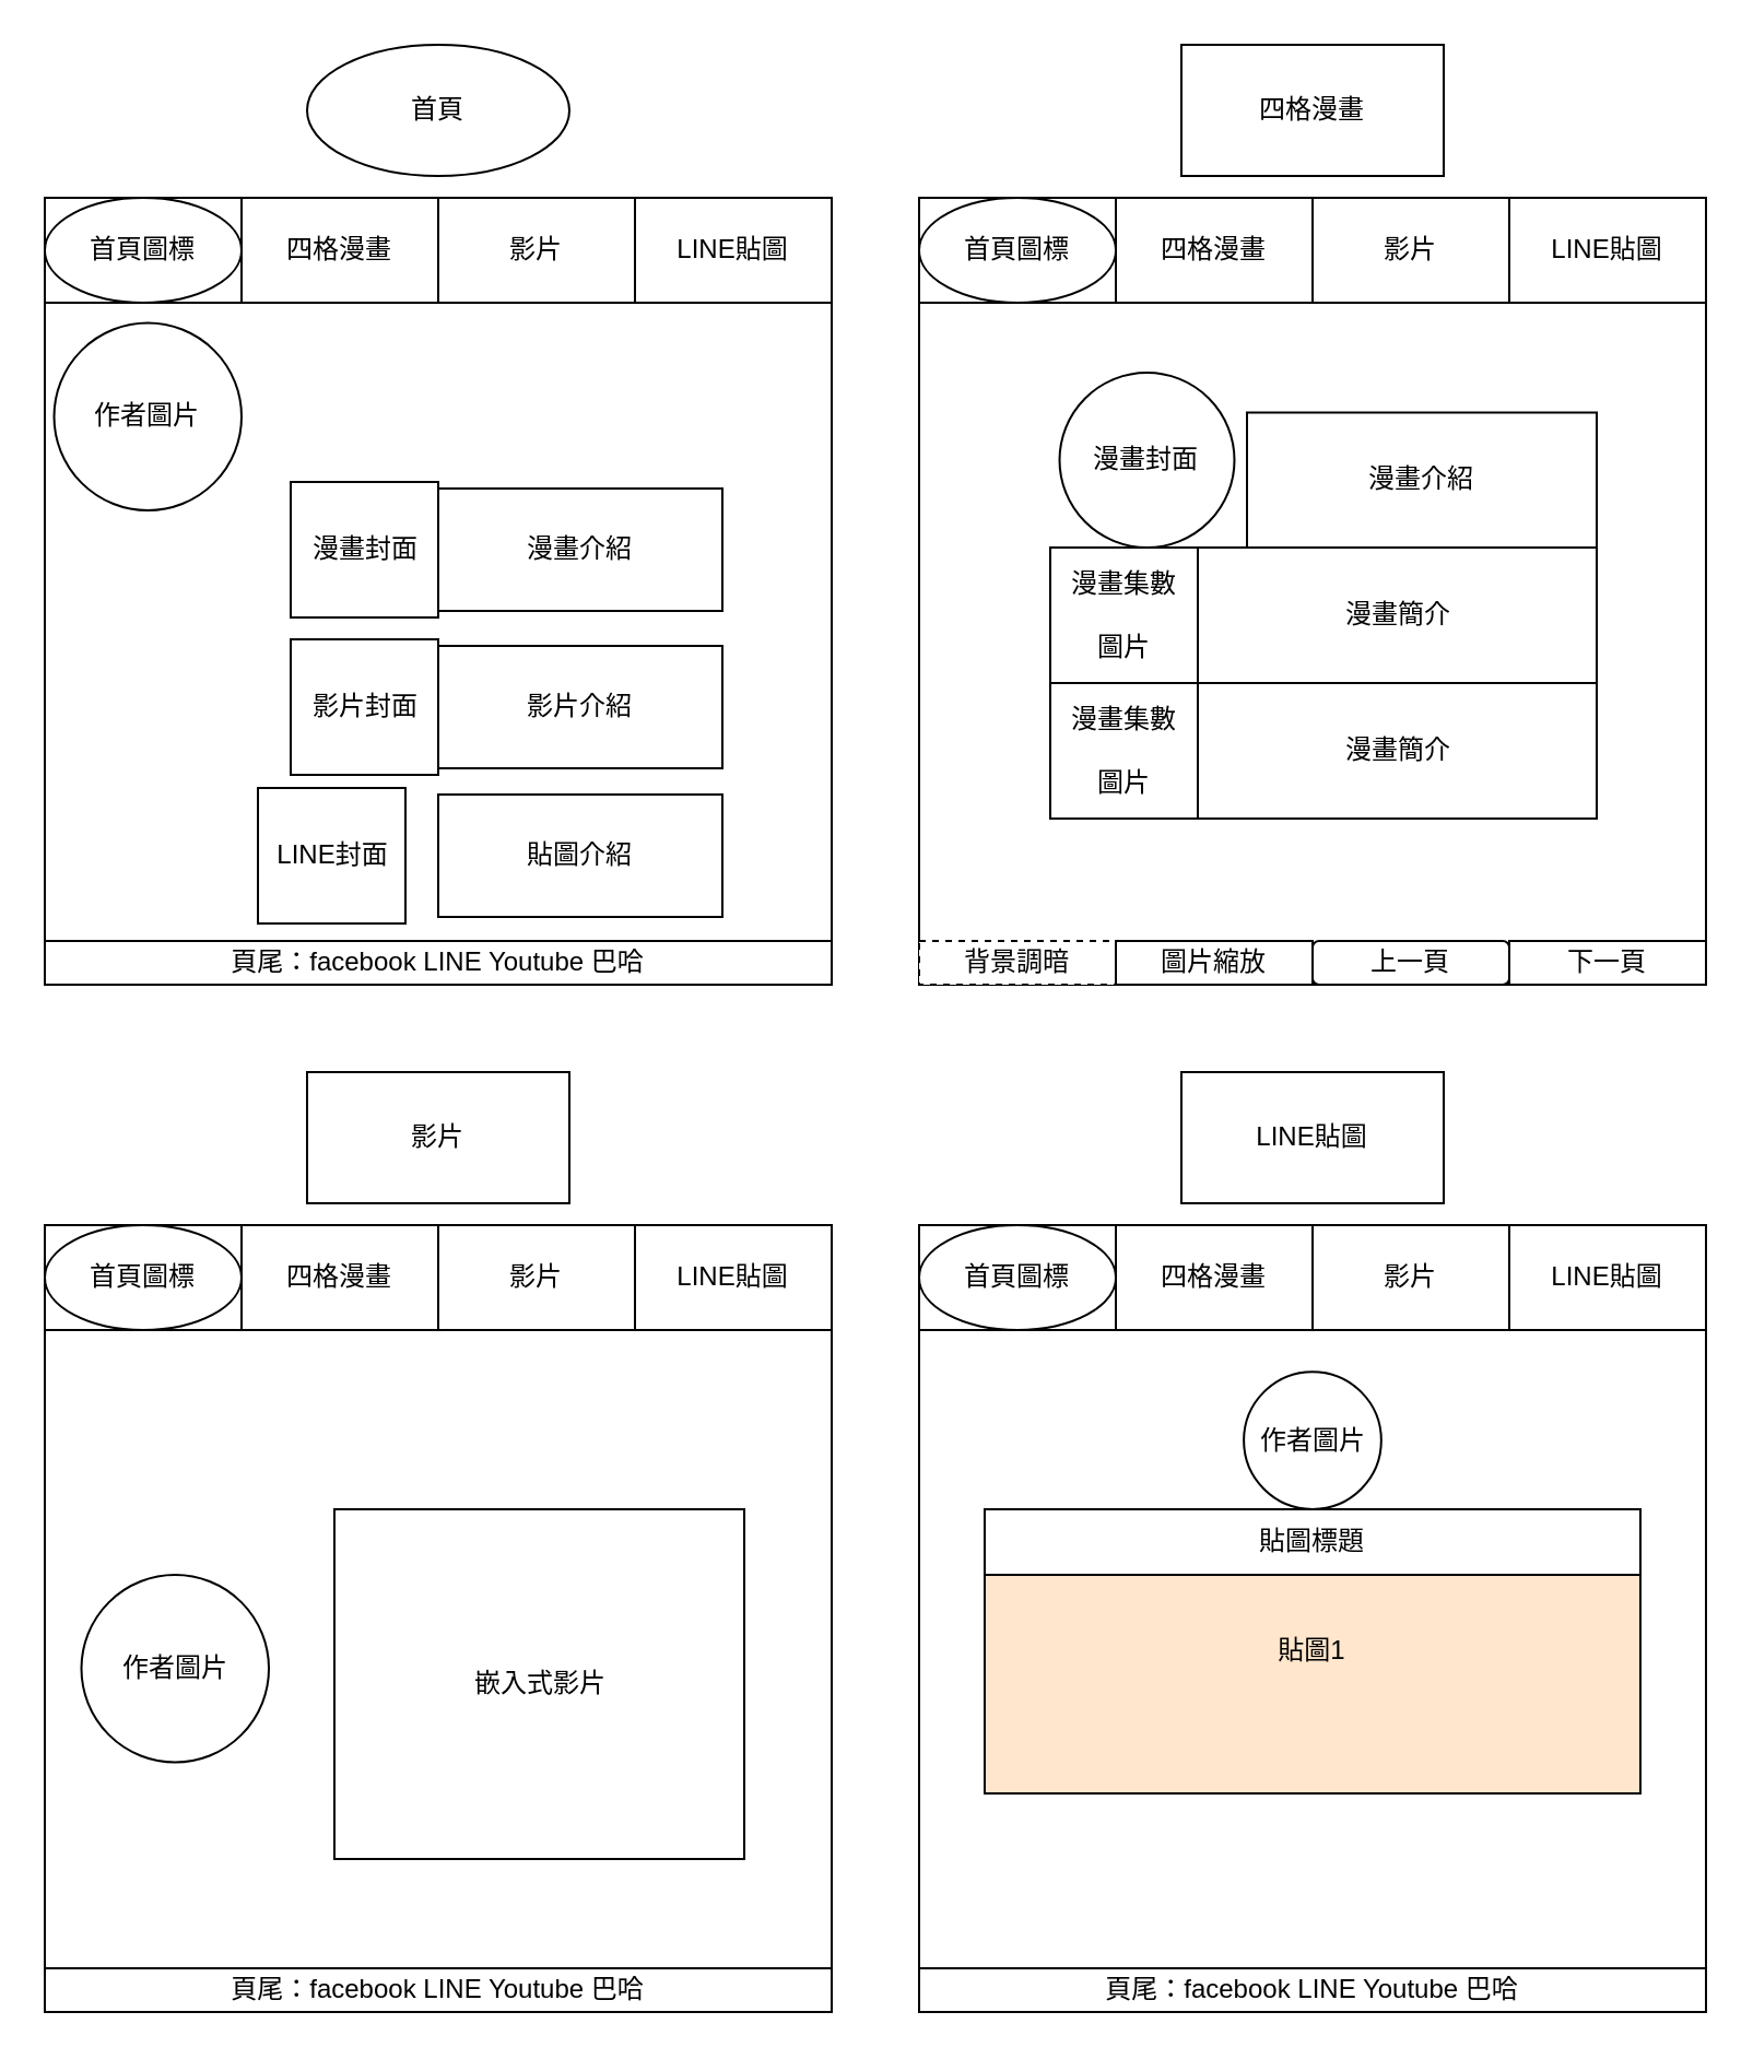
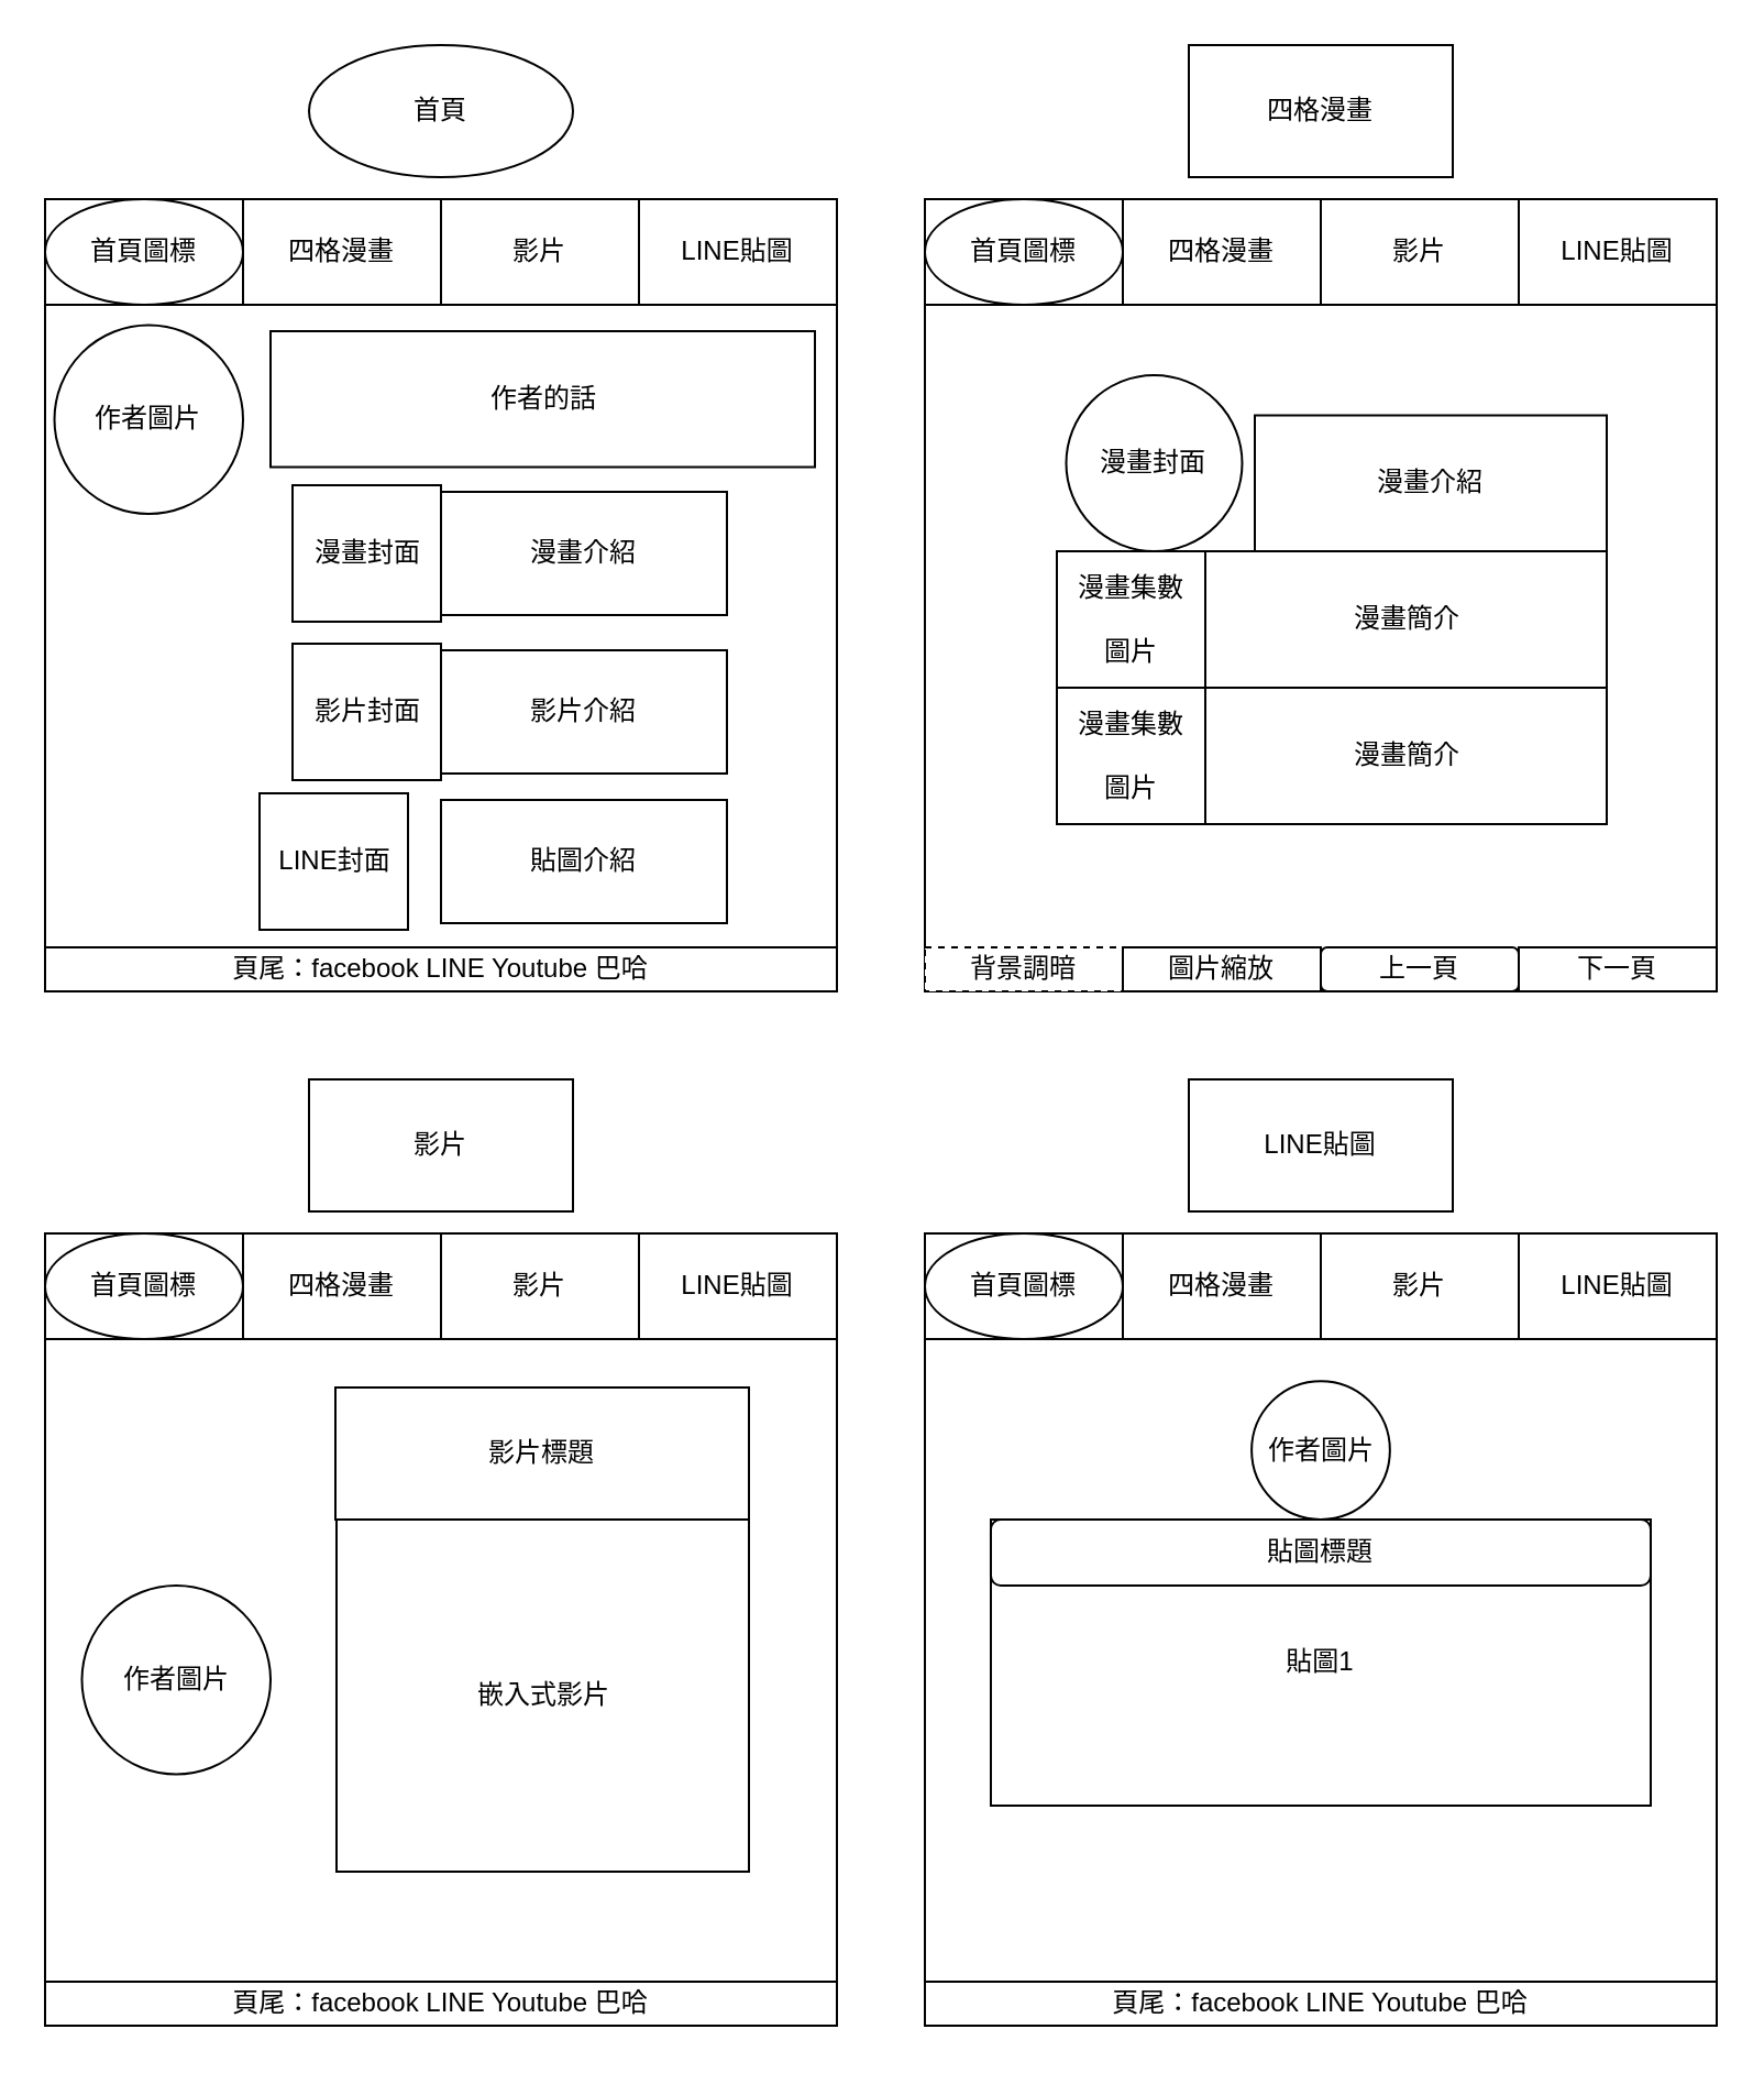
  <mxCell id="0" />
  <mxCell id="1" parent="0" />
  <mxCell id="2" value="" style="rounded=0;whiteSpace=wrap;html=1;container=0;" vertex="1" parent="1"><mxGeometry x="20" y="90" width="360" height="360" as="geometry" /></mxCell>
  <mxCell id="3" value="" style="rounded=0;whiteSpace=wrap;html=1;container=0;" vertex="1" parent="1"><mxGeometry x="20" y="90" width="360" height="48" as="geometry" /></mxCell>
  <mxCell id="4" value="LINE貼圖" style="rounded=0;whiteSpace=wrap;html=1;container=0;" vertex="1" parent="1"><mxGeometry x="290" y="90" width="90" height="48" as="geometry" /></mxCell>
  <mxCell id="5" value="影片" style="rounded=0;whiteSpace=wrap;html=1;container=0;" vertex="1" parent="1"><mxGeometry x="200" y="90" width="90" height="48" as="geometry" /></mxCell>
  <mxCell id="6" value="四格漫畫" style="rounded=0;whiteSpace=wrap;html=1;container=0;" vertex="1" parent="1"><mxGeometry x="110" y="90" width="90" height="48" as="geometry" /></mxCell>
  <mxCell id="7" value="首頁圖標" style="ellipse;whiteSpace=wrap;html=1;container=0;" vertex="1" parent="1"><mxGeometry x="20" y="90" width="90" height="48" as="geometry" /></mxCell>
  <mxCell id="8" value="作者圖片" style="ellipse;whiteSpace=wrap;html=1;aspect=fixed;container=0;" vertex="1" parent="1"><mxGeometry x="24.25" y="147.25" width="85.75" height="85.75" as="geometry" /></mxCell>
+ <mxCell id="9" value="作者的話" style="rounded=0;whiteSpace=wrap;html=1;container=0;" vertex="1" parent="1"><mxGeometry x="122.5" y="150" width="247.5" height="61.75" as="geometry" /></mxCell>
  <mxCell id="10" value="影片介紹" style="rounded=0;whiteSpace=wrap;html=1;rotation=0;container=0;" vertex="1" parent="1"><mxGeometry x="200" y="295" width="130" height="56" as="geometry" /></mxCell>
  <mxCell id="11" value="影片封面" style="rounded=0;whiteSpace=wrap;html=1;" vertex="1" parent="1"><mxGeometry x="132.5" y="292" width="67.5" height="62" as="geometry" /></mxCell>
  <mxCell id="12" value="首頁" style="ellipse;whiteSpace=wrap;html=1;" vertex="1" parent="1"><mxGeometry x="140" y="20" width="120" height="60" as="geometry" /></mxCell>
  <mxCell id="13" value="貼圖介紹" style="rounded=0;whiteSpace=wrap;html=1;rotation=0;container=0;" vertex="1" parent="1"><mxGeometry x="200" y="363" width="130" height="56" as="geometry" /></mxCell>
  <mxCell id="14" value="LINE封面" style="rounded=0;whiteSpace=wrap;html=1;" vertex="1" parent="1"><mxGeometry x="117.5" y="360" width="67.5" height="62" as="geometry" /></mxCell>
  <mxCell id="15" value="" style="group" vertex="1" connectable="0" parent="1"><mxGeometry x="132.5" y="230" width="197.5" height="62" as="geometry" /></mxCell>
  <mxCell id="16" value="漫畫介紹" style="rounded=0;whiteSpace=wrap;html=1;rotation=0;container=0;" vertex="1" parent="15"><mxGeometry x="67.5" y="-7" width="130" height="56" as="geometry" /></mxCell>
  <mxCell id="17" value="漫畫封面" style="rounded=0;whiteSpace=wrap;html=1;" vertex="1" parent="15"><mxGeometry y="-10" width="67.5" height="62" as="geometry" /></mxCell>
  <mxCell id="18" value="" style="rounded=0;whiteSpace=wrap;html=1;container=0;" vertex="1" parent="1"><mxGeometry x="420" y="90" width="360" height="360" as="geometry" /></mxCell>
  <mxCell id="19" value="" style="rounded=0;whiteSpace=wrap;html=1;container=0;" vertex="1" parent="1"><mxGeometry x="420" y="90" width="360" height="48" as="geometry" /></mxCell>
  <mxCell id="20" value="LINE貼圖" style="rounded=0;whiteSpace=wrap;html=1;container=0;" vertex="1" parent="1"><mxGeometry x="690" y="90" width="90" height="48" as="geometry" /></mxCell>
  <mxCell id="21" value="影片" style="rounded=0;whiteSpace=wrap;html=1;container=0;" vertex="1" parent="1"><mxGeometry x="600" y="90" width="90" height="48" as="geometry" /></mxCell>
  <mxCell id="22" value="四格漫畫" style="rounded=0;whiteSpace=wrap;html=1;container=0;" vertex="1" parent="1"><mxGeometry x="510" y="90" width="90" height="48" as="geometry" /></mxCell>
  <mxCell id="23" value="首頁圖標" style="ellipse;whiteSpace=wrap;html=1;container=0;" vertex="1" parent="1"><mxGeometry x="420" y="90" width="90" height="48" as="geometry" /></mxCell>
  <mxCell id="24" value="漫畫介紹" style="rounded=0;whiteSpace=wrap;html=1;container=0;" vertex="1" parent="1"><mxGeometry x="570" y="188.25" width="160" height="61.75" as="geometry" /></mxCell>
  <mxCell id="25" value="" style="group" vertex="1" connectable="0" parent="1"><mxGeometry x="420" y="430" width="360" height="20" as="geometry" /></mxCell>
  <mxCell id="26" value="下一頁" style="rounded=0;whiteSpace=wrap;html=1;container=0;movable=1;resizable=1;rotatable=1;deletable=1;editable=1;locked=0;connectable=1;" vertex="1" parent="25"><mxGeometry x="270" width="90" height="20" as="geometry" /></mxCell>
  <mxCell id="27" value="背景調暗" style="rounded=0;whiteSpace=wrap;html=1;container=0;movable=1;resizable=1;rotatable=1;deletable=1;editable=1;locked=0;connectable=1;dashed=1;" vertex="1" parent="25"><mxGeometry width="90" height="20" as="geometry" /></mxCell>
  <mxCell id="28" value="上一頁" style="whiteSpace=wrap;html=1;container=0;movable=1;resizable=1;rotatable=1;deletable=1;editable=1;locked=0;connectable=1;rounded=1;" vertex="1" parent="25"><mxGeometry x="180" width="90" height="20" as="geometry" /></mxCell>
  <mxCell id="29" value="圖片縮放" style="rounded=0;whiteSpace=wrap;html=1;container=0;movable=1;resizable=1;rotatable=1;deletable=1;editable=1;locked=0;connectable=1;" vertex="1" parent="25"><mxGeometry x="90" width="90" height="20" as="geometry" /></mxCell>
  <mxCell id="30" value="四格漫畫" style="rounded=0;whiteSpace=wrap;html=1;" vertex="1" parent="1"><mxGeometry x="540" y="20" width="120" height="60" as="geometry" /></mxCell>
  <mxCell id="31" value="漫畫簡介" style="rounded=0;whiteSpace=wrap;html=1;rotation=0;container=0;" vertex="1" parent="1"><mxGeometry x="547.5" y="250" width="182.5" height="62" as="geometry" /></mxCell>
  <mxCell id="32" value="漫畫集數&lt;br&gt;&lt;br&gt;圖片" style="rounded=0;whiteSpace=wrap;html=1;" vertex="1" parent="1"><mxGeometry x="480" y="250" width="67.5" height="62" as="geometry" /></mxCell>
  <mxCell id="33" value="漫畫封面" style="ellipse;whiteSpace=wrap;html=1;aspect=fixed;container=0;" vertex="1" parent="1"><mxGeometry x="484.25" y="170" width="80" height="80" as="geometry" /></mxCell>
  <mxCell id="34" value="漫畫簡介" style="rounded=0;whiteSpace=wrap;html=1;rotation=0;container=0;" vertex="1" parent="1"><mxGeometry x="547.5" y="312" width="182.5" height="62" as="geometry" /></mxCell>
  <mxCell id="35" value="漫畫集數&lt;br&gt;&lt;br&gt;圖片" style="rounded=0;whiteSpace=wrap;html=1;" vertex="1" parent="1"><mxGeometry x="480" y="312" width="67.5" height="62" as="geometry" /></mxCell>
  <mxCell id="36" value="" style="rounded=0;whiteSpace=wrap;html=1;container=0;" vertex="1" parent="1"><mxGeometry x="20" y="560" width="360" height="360" as="geometry" /></mxCell>
  <mxCell id="37" value="" style="rounded=0;whiteSpace=wrap;html=1;container=0;" vertex="1" parent="1"><mxGeometry x="20" y="560" width="360" height="48" as="geometry" /></mxCell>
  <mxCell id="38" value="LINE貼圖" style="rounded=0;whiteSpace=wrap;html=1;container=0;" vertex="1" parent="1"><mxGeometry x="290" y="560" width="90" height="48" as="geometry" /></mxCell>
  <mxCell id="39" value="影片" style="rounded=0;whiteSpace=wrap;html=1;container=0;" vertex="1" parent="1"><mxGeometry x="200" y="560" width="90" height="48" as="geometry" /></mxCell>
  <mxCell id="40" value="四格漫畫" style="rounded=0;whiteSpace=wrap;html=1;container=0;" vertex="1" parent="1"><mxGeometry x="110" y="560" width="90" height="48" as="geometry" /></mxCell>
  <mxCell id="41" value="首頁圖標" style="ellipse;whiteSpace=wrap;html=1;container=0;" vertex="1" parent="1"><mxGeometry x="20" y="560" width="90" height="48" as="geometry" /></mxCell>
  <mxCell id="42" value="作者圖片" style="ellipse;whiteSpace=wrap;html=1;aspect=fixed;container=0;" vertex="1" parent="1"><mxGeometry x="36.75" y="720" width="85.75" height="85.75" as="geometry" /></mxCell>
  <mxCell id="43" value="影片" style="rounded=0;whiteSpace=wrap;html=1;" vertex="1" parent="1"><mxGeometry x="140" y="490" width="120" height="60" as="geometry" /></mxCell>
  <mxCell id="44" value="嵌入式影片" style="rounded=0;whiteSpace=wrap;html=1;" vertex="1" parent="1"><mxGeometry x="152.5" y="690" width="187.5" height="160" as="geometry" /></mxCell>
+ <mxCell id="45" value="影片標題" style="rounded=0;whiteSpace=wrap;html=1;" vertex="1" parent="1"><mxGeometry x="152" y="630" width="188" height="60" as="geometry" /></mxCell>
  <mxCell id="46" value="頁尾：facebook LINE Youtube 巴哈" style="rounded=0;whiteSpace=wrap;html=1;" vertex="1" parent="1"><mxGeometry x="20" y="430" width="360" height="20" as="geometry" /></mxCell>
  <mxCell id="47" value="頁尾：facebook LINE Youtube 巴哈" style="rounded=0;whiteSpace=wrap;html=1;" vertex="1" parent="1"><mxGeometry x="20" y="900" width="360" height="20" as="geometry" /></mxCell>
  <mxCell id="48" value="" style="rounded=0;whiteSpace=wrap;html=1;container=0;" vertex="1" parent="1"><mxGeometry x="420" y="560" width="360" height="360" as="geometry" /></mxCell>
  <mxCell id="49" value="" style="rounded=0;whiteSpace=wrap;html=1;container=0;" vertex="1" parent="1"><mxGeometry x="420" y="560" width="360" height="48" as="geometry" /></mxCell>
  <mxCell id="50" value="LINE貼圖" style="rounded=0;whiteSpace=wrap;html=1;container=0;" vertex="1" parent="1"><mxGeometry x="690" y="560" width="90" height="48" as="geometry" /></mxCell>
  <mxCell id="51" value="影片" style="rounded=0;whiteSpace=wrap;html=1;container=0;" vertex="1" parent="1"><mxGeometry x="600" y="560" width="90" height="48" as="geometry" /></mxCell>
  <mxCell id="52" value="四格漫畫" style="rounded=0;whiteSpace=wrap;html=1;container=0;" vertex="1" parent="1"><mxGeometry x="510" y="560" width="90" height="48" as="geometry" /></mxCell>
  <mxCell id="53" value="首頁圖標" style="ellipse;whiteSpace=wrap;html=1;container=0;" vertex="1" parent="1"><mxGeometry x="420" y="560" width="90" height="48" as="geometry" /></mxCell>
  <mxCell id="54" value="作者圖片" style="ellipse;whiteSpace=wrap;html=1;aspect=fixed;container=0;" vertex="1" parent="1"><mxGeometry x="568.56" y="627.13" width="62.87" height="62.87" as="geometry" /></mxCell>
  <mxCell id="55" value="LINE貼圖" style="rounded=0;whiteSpace=wrap;html=1;" vertex="1" parent="1"><mxGeometry x="540" y="490" width="120" height="60" as="geometry" /></mxCell>
  <mxCell id="56" value="頁尾：facebook LINE Youtube 巴哈" style="rounded=0;whiteSpace=wrap;html=1;" vertex="1" parent="1"><mxGeometry x="420" y="900" width="360" height="20" as="geometry" /></mxCell>
- <mxCell id="57" value="貼圖1" style="rounded=0;whiteSpace=wrap;html=1;fillColor=#ffe6cc;" vertex="1" parent="1"><mxGeometry x="449.99" y="690" width="300" height="130" as="geometry" /></mxCell>
- <mxCell id="58" value="貼圖標題" style="rounded=0;whiteSpace=wrap;html=1;" vertex="1" parent="1"><mxGeometry x="449.99" y="690" width="300" height="30" as="geometry" /></mxCell>
+ <mxCell id="57" value="貼圖1" style="rounded=0;whiteSpace=wrap;html=1;" vertex="1" parent="1"><mxGeometry x="449.99" y="690" width="300" height="130" as="geometry" /></mxCell>
+ <mxCell id="58" value="貼圖標題" style="whiteSpace=wrap;html=1;rounded=1;" vertex="1" parent="1"><mxGeometry x="449.99" y="690" width="300" height="30" as="geometry" /></mxCell>
